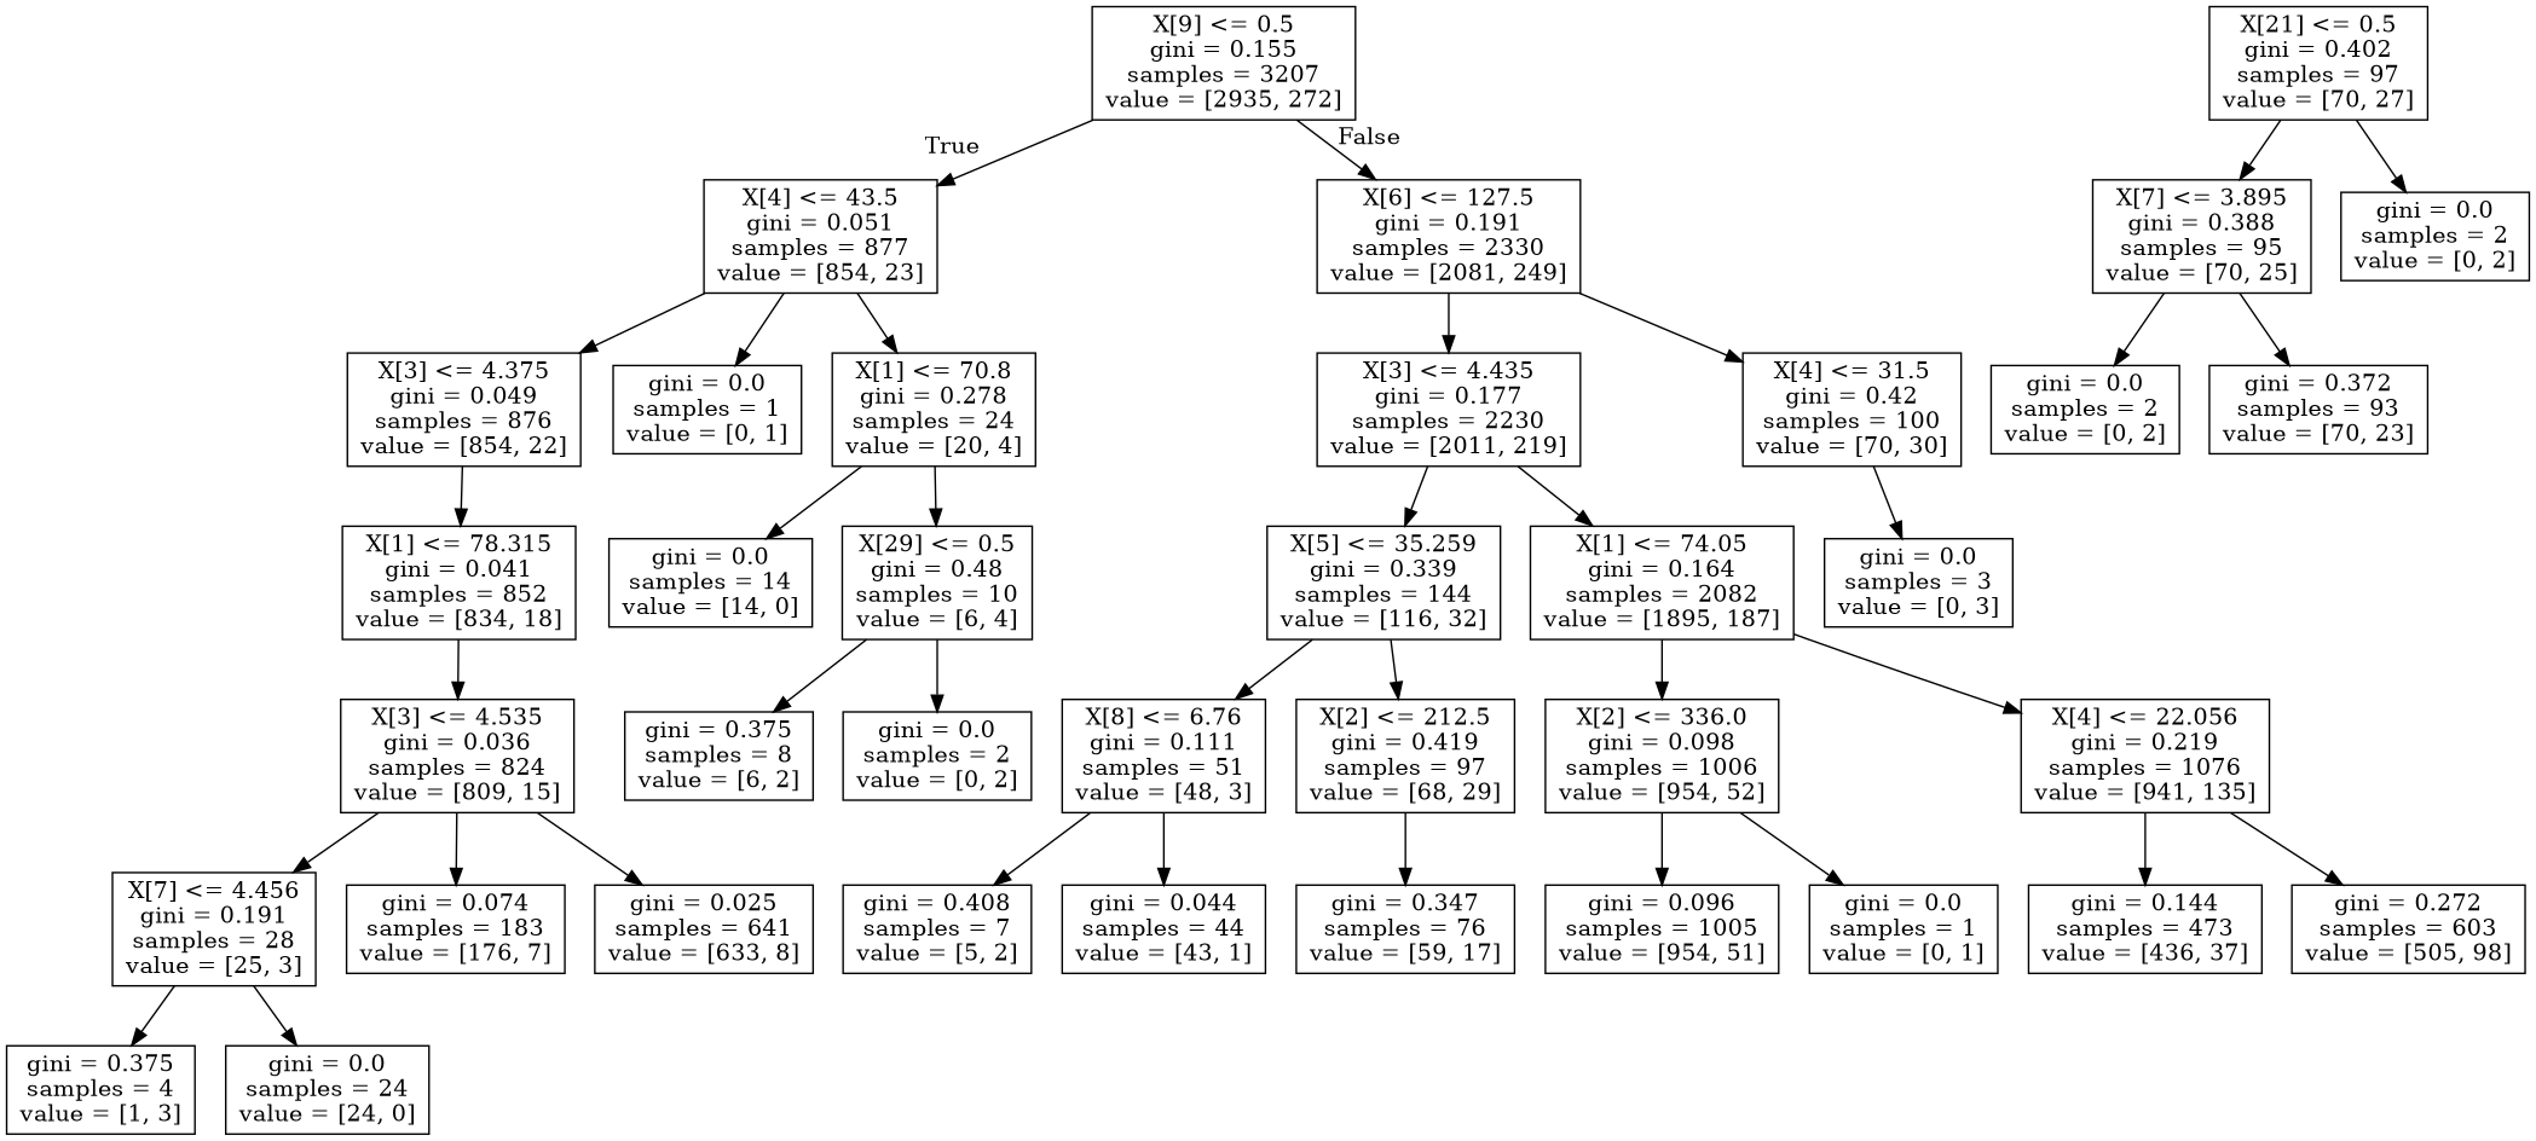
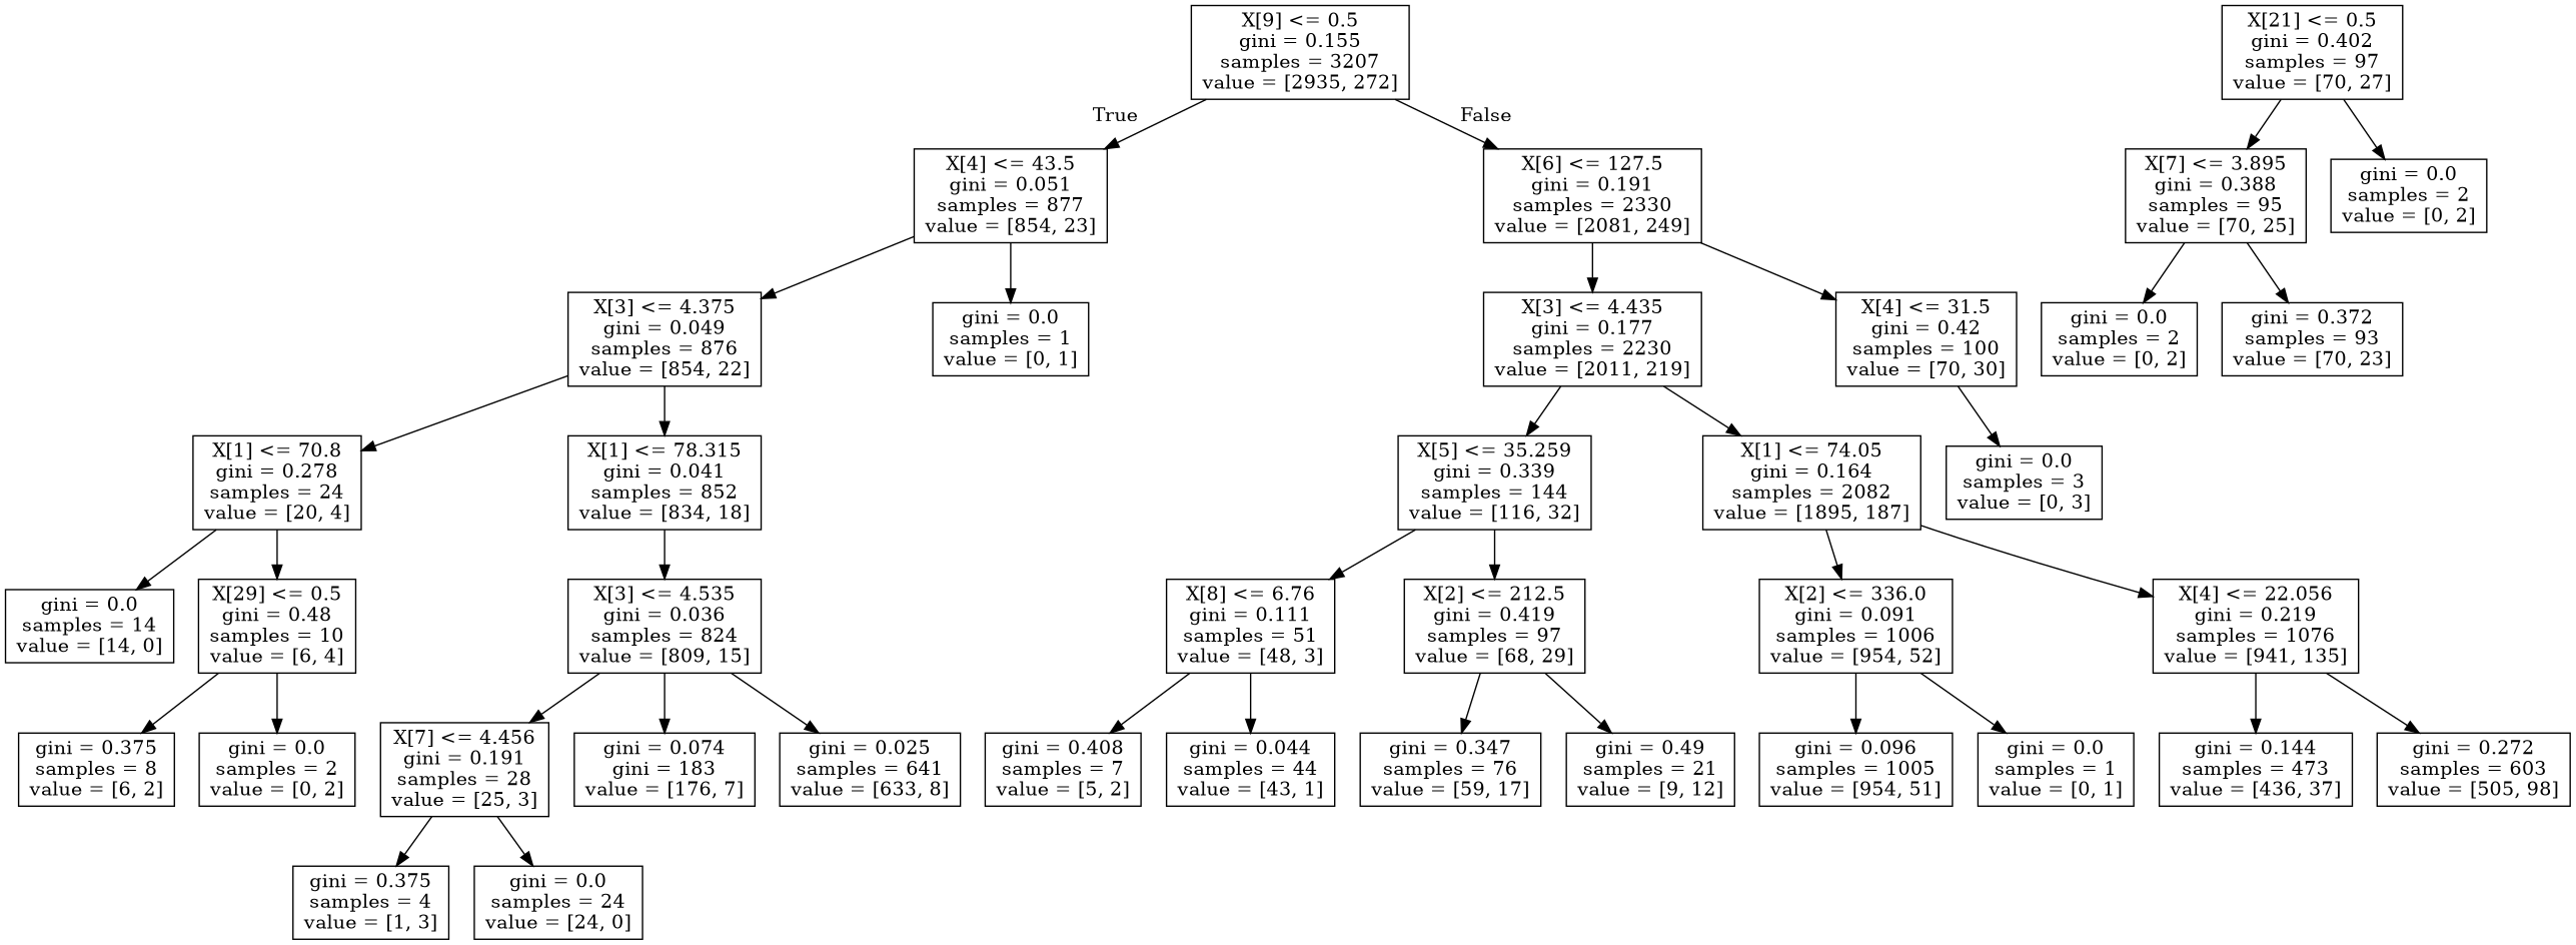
  digraph {
    node [shape=box]
    n1 [label="X[9] <= 0.5\ngini = 0.155\nsamples = 3207\nvalue = [2935, 272]"]
    n2 [label="X[4] <= 43.5\ngini = 0.051\nsamples = 877\nvalue = [854, 23]"]
    n3 [label="X[6] <= 127.5\ngini = 0.191\nsamples = 2330\nvalue = [2081, 249]"]
    n4 [label="X[3] <= 4.375\ngini = 0.049\nsamples = 876\nvalue = [854, 22]"]
    n5 [label="gini = 0.0\nsamples = 1\nvalue = [0, 1]"]
    n6 [label="X[3] <= 4.435\ngini = 0.177\nsamples = 2230\nvalue = [2011, 219]"]
    n7 [label="X[4] <= 31.5\ngini = 0.42\nsamples = 100\nvalue = [70, 30]"]
    n8 [label="X[1] <= 70.8\ngini = 0.278\nsamples = 24\nvalue = [20, 4]"]
    n9 [label="X[1] <= 78.315\ngini = 0.041\nsamples = 852\nvalue = [834, 18]"]
    n10 [label="gini = 0.0\nsamples = 14\nvalue = [14, 0]"]
    n11 [label="X[29] <= 0.5\ngini = 0.48\nsamples = 10\nvalue = [6, 4]"]
    n12 [label="X[3] <= 4.535\ngini = 0.036\nsamples = 824\nvalue = [809, 15]"]
    n13 [label="gini = 0.375\nsamples = 8\nvalue = [6, 2]"]
    n14 [label="gini = 0.0\nsamples = 2\nvalue = [0, 2]"]
    n15 [label="X[7] <= 4.456\ngini = 0.191\nsamples = 28\nvalue = [25, 3]"]
-   n16 [label="gini = 0.074\nsamples = 183\nvalue = [176, 7]"]
+   n16 [label="gini = 0.074\ngini = 183\nvalue = [176, 7]"]
    n17 [label="gini = 0.025\nsamples = 641\nvalue = [633, 8]"]
    n18 [label="gini = 0.375\nsamples = 4\nvalue = [1, 3]"]
    n19 [label="gini = 0.0\nsamples = 24\nvalue = [24, 0]"]
    n20 [label="X[5] <= 35.259\ngini = 0.339\nsamples = 144\nvalue = [116, 32]"]
    n21 [label="X[1] <= 74.05\ngini = 0.164\nsamples = 2082\nvalue = [1895, 187]"]
    n22 [label="gini = 0.0\nsamples = 3\nvalue = [0, 3]"]
    n23 [label="X[8] <= 6.76\ngini = 0.111\nsamples = 51\nvalue = [48, 3]"]
    n24 [label="X[2] <= 212.5\ngini = 0.419\nsamples = 97\nvalue = [68, 29]"]
-   n25 [label="X[2] <= 336.0\ngini = 0.098\nsamples = 1006\nvalue = [954, 52]"]
+   n25 [label="X[2] <= 336.0\ngini = 0.091\nsamples = 1006\nvalue = [954, 52]"]
    n26 [label="X[4] <= 22.056\ngini = 0.219\nsamples = 1076\nvalue = [941, 135]"]
    n27 [label="gini = 0.408\nsamples = 7\nvalue = [5, 2]"]
    n28 [label="gini = 0.044\nsamples = 44\nvalue = [43, 1]"]
    n29 [label="gini = 0.347\nsamples = 76\nvalue = [59, 17]"]
+   n30 [label="gini = 0.49\nsamples = 21\nvalue = [9, 12]"]
    n31 [label="gini = 0.096\nsamples = 1005\nvalue = [954, 51]"]
    n32 [label="gini = 0.0\nsamples = 1\nvalue = [0, 1]"]
    n33 [label="gini = 0.144\nsamples = 473\nvalue = [436, 37]"]
    n34 [label="gini = 0.272\nsamples = 603\nvalue = [505, 98]"]
    n35 [label="X[21] <= 0.5\ngini = 0.402\nsamples = 97\nvalue = [70, 27]"]
    n36 [label="X[7] <= 3.895\ngini = 0.388\nsamples = 95\nvalue = [70, 25]"]
    n37 [label="gini = 0.0\nsamples = 2\nvalue = [0, 2]"]
    n38 [label="gini = 0.0\nsamples = 2\nvalue = [0, 2]"]
    n39 [label="gini = 0.372\nsamples = 93\nvalue = [70, 23]"]
    n1 -> n2 [headlabel=True labelangle=45 labeldistance=2.5]
    n1 -> n3 [headlabel=False labelangle=-45 labeldistance=2.5]
    n2 -> n4
    n2 -> n5
    n3 -> n6
    n3 -> n7
-   n2 -> n8
+   n4 -> n8
    n4 -> n9
    n6 -> n20
    n6 -> n21
    n7 -> n22
    n8 -> n10
    n8 -> n11
    n9 -> n12
    n11 -> n13
    n11 -> n14
    n12 -> n15
    n12 -> n16
    n12 -> n17
    n15 -> n18
    n15 -> n19
    n20 -> n23
    n20 -> n24
    n21 -> n25
    n21 -> n26
    n23 -> n27
    n23 -> n28
    n24 -> n29
+   n24 -> n30
    n25 -> n31
    n25 -> n32
    n26 -> n33
    n26 -> n34
    n35 -> n36
    n35 -> n37
    n36 -> n38
    n36 -> n39
  }
